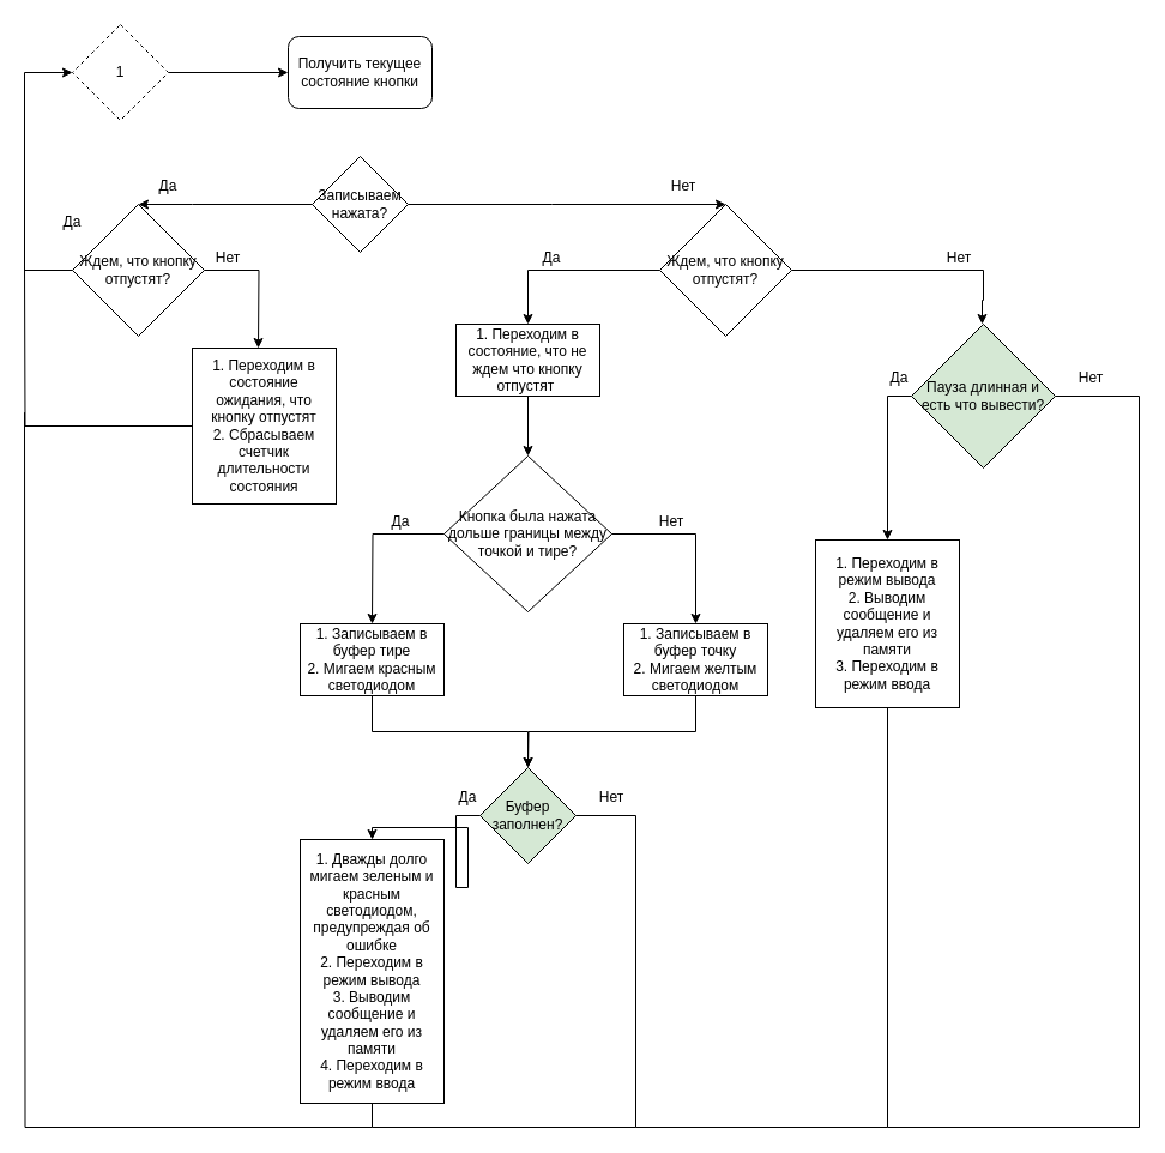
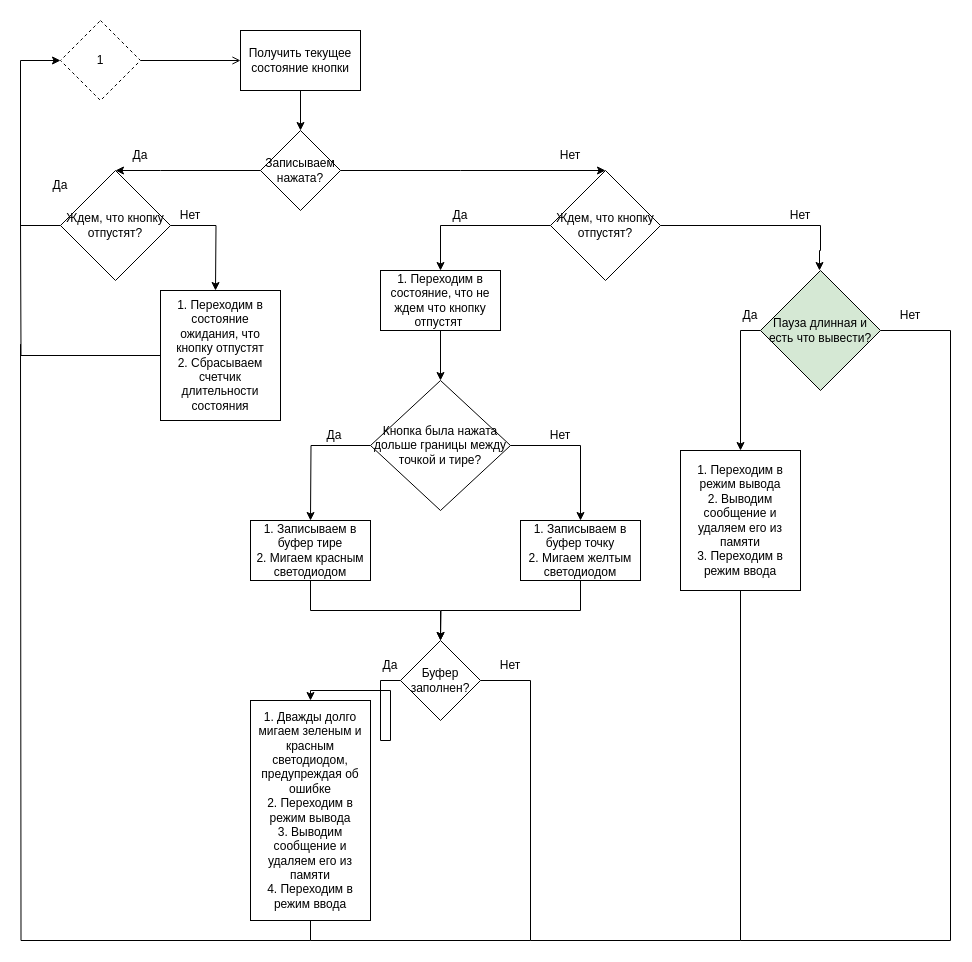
  <mxCell id="0" />
  <mxCell id="1" parent="0" />
- <mxCell id="2" value="" style="edgeStyle=orthogonalEdgeStyle;rounded=0;orthogonalLoop=1;jettySize=auto;html=1;" edge="1" parent="1" source="3" target="5"><mxGeometry relative="1" as="geometry" /></mxCell>
+ <mxCell id="2" value="" style="edgeStyle=orthogonalEdgeStyle;rounded=0;orthogonalLoop=1;jettySize=auto;html=1;endArrow=open;" edge="1" parent="1" source="3" target="5"><mxGeometry relative="1" as="geometry" /></mxCell>
  <mxCell id="3" value="1" style="rhombus;whiteSpace=wrap;html=1;dashed=1;" vertex="1" parent="1"><mxGeometry x="60" y="20" width="80" height="80" as="geometry" /></mxCell>
- <mxCell id="5" value="Получить текущее состояние кнопки" style="whiteSpace=wrap;html=1;rounded=1;" vertex="1" parent="1"><mxGeometry x="240" y="30" width="120" height="60" as="geometry" /></mxCell>
+ <mxCell id="4" value="" style="edgeStyle=orthogonalEdgeStyle;rounded=0;orthogonalLoop=1;jettySize=auto;html=1;" edge="1" parent="1" source="5" target="8"><mxGeometry relative="1" as="geometry" /></mxCell>
+ <mxCell id="5" value="Получить текущее состояние кнопки" style="rounded=0;whiteSpace=wrap;html=1;" vertex="1" parent="1"><mxGeometry x="240" y="30" width="120" height="60" as="geometry" /></mxCell>
  <mxCell id="6" value="" style="edgeStyle=orthogonalEdgeStyle;rounded=0;orthogonalLoop=1;jettySize=auto;html=1;entryX=0.5;entryY=0;entryDx=0;entryDy=0;" edge="1" parent="1" source="8" target="11"><mxGeometry relative="1" as="geometry"><mxPoint x="420" y="190" as="targetPoint" /><Array as="points"><mxPoint x="460" y="170" /><mxPoint x="460" y="170" /></Array></mxGeometry></mxCell>
  <mxCell id="7" value="" style="edgeStyle=orthogonalEdgeStyle;rounded=0;orthogonalLoop=1;jettySize=auto;html=1;entryX=0.5;entryY=0;entryDx=0;entryDy=0;" edge="1" parent="1" source="8" target="14"><mxGeometry relative="1" as="geometry"><Array as="points"><mxPoint x="160" y="170" /><mxPoint x="160" y="170" /></Array></mxGeometry></mxCell>
  <mxCell id="8" value="Записываем нажата?" style="rhombus;whiteSpace=wrap;html=1;rounded=0;" vertex="1" parent="1"><mxGeometry x="260" y="130" width="80" height="80" as="geometry" /></mxCell>
  <mxCell id="9" value="" style="edgeStyle=orthogonalEdgeStyle;rounded=0;orthogonalLoop=1;jettySize=auto;html=1;" edge="1" parent="1" source="11"><mxGeometry relative="1" as="geometry"><mxPoint x="819" y="270" as="targetPoint" /><Array as="points"><mxPoint x="820" y="225" /><mxPoint x="820" y="250" /><mxPoint x="819" y="250" /></Array></mxGeometry></mxCell>
  <mxCell id="10" value="" style="edgeStyle=orthogonalEdgeStyle;rounded=0;orthogonalLoop=1;jettySize=auto;html=1;entryX=0.5;entryY=0;entryDx=0;entryDy=0;" edge="1" parent="1" source="11" target="22"><mxGeometry relative="1" as="geometry" /></mxCell>
  <mxCell id="11" value="Ждем, что кнопку отпустят?" style="rhombus;whiteSpace=wrap;html=1;" vertex="1" parent="1"><mxGeometry x="550" y="170" width="110" height="110" as="geometry" /></mxCell>
  <mxCell id="12" value="" style="edgeStyle=orthogonalEdgeStyle;rounded=0;orthogonalLoop=1;jettySize=auto;html=1;entryX=0;entryY=0.5;entryDx=0;entryDy=0;exitX=0;exitY=0.5;exitDx=0;exitDy=0;" edge="1" parent="1" source="14" target="3"><mxGeometry relative="1" as="geometry"><mxPoint x="-35" y="225" as="targetPoint" /><Array as="points"><mxPoint x="20" y="225" /><mxPoint x="20" y="60" /></Array></mxGeometry></mxCell>
  <mxCell id="13" value="" style="edgeStyle=orthogonalEdgeStyle;rounded=0;orthogonalLoop=1;jettySize=auto;html=1;" edge="1" parent="1" source="14"><mxGeometry relative="1" as="geometry"><mxPoint x="215" y="290" as="targetPoint" /></mxGeometry></mxCell>
  <mxCell id="14" value="Ждем, что кнопку отпустят?" style="rhombus;whiteSpace=wrap;html=1;" vertex="1" parent="1"><mxGeometry x="60" y="170" width="110" height="110" as="geometry" /></mxCell>
  <mxCell id="15" value="Да" style="text;html=1;strokeColor=none;fillColor=none;align=center;verticalAlign=middle;whiteSpace=wrap;rounded=0;" vertex="1" parent="1"><mxGeometry x="110" y="140" width="60" height="30" as="geometry" /></mxCell>
  <mxCell id="16" value="Нет" style="text;html=1;strokeColor=none;fillColor=none;align=center;verticalAlign=middle;whiteSpace=wrap;rounded=0;" vertex="1" parent="1"><mxGeometry x="540" y="140" width="60" height="30" as="geometry" /></mxCell>
  <mxCell id="17" value="Да" style="text;html=1;strokeColor=none;fillColor=none;align=center;verticalAlign=middle;whiteSpace=wrap;rounded=0;" vertex="1" parent="1"><mxGeometry x="30" y="170" width="60" height="30" as="geometry" /></mxCell>
  <mxCell id="18" value="" style="edgeStyle=orthogonalEdgeStyle;rounded=0;orthogonalLoop=1;jettySize=auto;html=1;endArrow=none;endFill=0;" edge="1" parent="1" source="19"><mxGeometry relative="1" as="geometry"><mxPoint x="20" y="220" as="targetPoint" /></mxGeometry></mxCell>
  <mxCell id="19" value="1. Переходим в состояние ожидания, что кнопку отпустят&lt;br&gt;2. Сбрасываем счетчик длительности состояния" style="rounded=0;whiteSpace=wrap;html=1;" vertex="1" parent="1"><mxGeometry x="160" y="290" width="120" height="130" as="geometry" /></mxCell>
  <mxCell id="20" value="Нет" style="text;html=1;strokeColor=none;fillColor=none;align=center;verticalAlign=middle;whiteSpace=wrap;rounded=0;" vertex="1" parent="1"><mxGeometry x="160" y="200" width="60" height="30" as="geometry" /></mxCell>
  <mxCell id="21" value="" style="edgeStyle=orthogonalEdgeStyle;rounded=0;orthogonalLoop=1;jettySize=auto;html=1;" edge="1" parent="1" source="22" target="33"><mxGeometry relative="1" as="geometry" /></mxCell>
  <mxCell id="22" value="1. Переходим в состояние, что не ждем что кнопку отпустят&amp;nbsp;" style="whiteSpace=wrap;html=1;" vertex="1" parent="1"><mxGeometry x="380" y="270" width="120" height="60" as="geometry" /></mxCell>
  <mxCell id="23" value="Да" style="text;html=1;strokeColor=none;fillColor=none;align=center;verticalAlign=middle;whiteSpace=wrap;rounded=0;" vertex="1" parent="1"><mxGeometry x="430" y="200" width="60" height="30" as="geometry" /></mxCell>
  <mxCell id="24" value="Нет" style="text;html=1;strokeColor=none;fillColor=none;align=center;verticalAlign=middle;whiteSpace=wrap;rounded=0;" vertex="1" parent="1"><mxGeometry x="770" y="200" width="60" height="30" as="geometry" /></mxCell>
  <mxCell id="25" value="" style="edgeStyle=orthogonalEdgeStyle;rounded=0;orthogonalLoop=1;jettySize=auto;html=1;exitX=0;exitY=0.5;exitDx=0;exitDy=0;" edge="1" parent="1" source="27" target="29"><mxGeometry relative="1" as="geometry"><mxPoint x="740" y="330" as="sourcePoint" /></mxGeometry></mxCell>
  <mxCell id="26" value="" style="edgeStyle=orthogonalEdgeStyle;rounded=0;orthogonalLoop=1;jettySize=auto;html=1;endArrow=none;endFill=0;" edge="1" parent="1" source="27"><mxGeometry relative="1" as="geometry"><mxPoint x="740" y="940" as="targetPoint" /><Array as="points"><mxPoint x="950" y="330" /><mxPoint x="950" y="940" /></Array></mxGeometry></mxCell>
  <mxCell id="27" value="Пауза длинная и есть что вывести?" style="rhombus;whiteSpace=wrap;html=1;fillColor=#d5e8d4;" vertex="1" parent="1"><mxGeometry x="760" y="270" width="120" height="120" as="geometry" /></mxCell>
  <mxCell id="28" value="" style="edgeStyle=orthogonalEdgeStyle;rounded=0;orthogonalLoop=1;jettySize=auto;html=1;endArrow=none;endFill=0;" edge="1" parent="1" source="29"><mxGeometry relative="1" as="geometry"><mxPoint x="530" y="940" as="targetPoint" /><Array as="points"><mxPoint x="740" y="940" /></Array></mxGeometry></mxCell>
  <mxCell id="29" value="1. Переходим в режим вывода&lt;br&gt;2. Выводим сообщение и удаляем его из памяти&lt;br&gt;3. Переходим в режим ввода" style="whiteSpace=wrap;html=1;" vertex="1" parent="1"><mxGeometry x="680" y="450" width="120" height="140" as="geometry" /></mxCell>
  <mxCell id="30" value="Да" style="text;html=1;strokeColor=none;fillColor=none;align=center;verticalAlign=middle;whiteSpace=wrap;rounded=0;" vertex="1" parent="1"><mxGeometry x="720" y="300" width="60" height="30" as="geometry" /></mxCell>
  <mxCell id="31" value="" style="edgeStyle=orthogonalEdgeStyle;rounded=0;orthogonalLoop=1;jettySize=auto;html=1;" edge="1" parent="1" source="33"><mxGeometry relative="1" as="geometry"><mxPoint x="310" y="520" as="targetPoint" /></mxGeometry></mxCell>
  <mxCell id="32" value="" style="edgeStyle=orthogonalEdgeStyle;rounded=0;orthogonalLoop=1;jettySize=auto;html=1;" edge="1" parent="1" source="33" target="38"><mxGeometry relative="1" as="geometry" /></mxCell>
  <mxCell id="33" value="Кнопка была нажата дольше границы между точкой и тире?" style="rhombus;whiteSpace=wrap;html=1;" vertex="1" parent="1"><mxGeometry x="370" y="380" width="140" height="130" as="geometry" /></mxCell>
  <mxCell id="34" value="" style="edgeStyle=orthogonalEdgeStyle;rounded=0;orthogonalLoop=1;jettySize=auto;html=1;entryX=0.5;entryY=0;entryDx=0;entryDy=0;exitX=0.5;exitY=1;exitDx=0;exitDy=0;" edge="1" parent="1" source="35" target="42"><mxGeometry relative="1" as="geometry"><mxPoint x="310" y="660" as="targetPoint" /></mxGeometry></mxCell>
  <mxCell id="35" value="1. Записываем в буфер тире&lt;br&gt;2. Мигаем красным светодиодом" style="rounded=0;whiteSpace=wrap;html=1;" vertex="1" parent="1"><mxGeometry x="250" y="520" width="120" height="60" as="geometry" /></mxCell>
  <mxCell id="36" value="Да" style="text;html=1;strokeColor=none;fillColor=none;align=center;verticalAlign=middle;whiteSpace=wrap;rounded=0;" vertex="1" parent="1"><mxGeometry x="304" y="420" width="60" height="30" as="geometry" /></mxCell>
  <mxCell id="37" value="" style="edgeStyle=orthogonalEdgeStyle;rounded=0;orthogonalLoop=1;jettySize=auto;html=1;exitX=0.5;exitY=1;exitDx=0;exitDy=0;" edge="1" parent="1" source="38"><mxGeometry relative="1" as="geometry"><mxPoint x="440" y="640" as="targetPoint" /></mxGeometry></mxCell>
  <mxCell id="38" value="1. Записываем в буфер точку&lt;br&gt;2. Мигаем желтым светодиодом" style="whiteSpace=wrap;html=1;" vertex="1" parent="1"><mxGeometry x="520" y="520" width="120" height="60" as="geometry" /></mxCell>
  <mxCell id="39" value="Нет" style="text;html=1;strokeColor=none;fillColor=none;align=center;verticalAlign=middle;whiteSpace=wrap;rounded=0;" vertex="1" parent="1"><mxGeometry x="530" y="420" width="60" height="30" as="geometry" /></mxCell>
  <mxCell id="40" value="" style="edgeStyle=orthogonalEdgeStyle;rounded=0;orthogonalLoop=1;jettySize=auto;html=1;" edge="1" parent="1" source="42" target="44"><mxGeometry relative="1" as="geometry"><Array as="points"><mxPoint x="380" y="680" /><mxPoint x="380" y="740" /><mxPoint x="390" y="740" /><mxPoint x="390" y="690" /><mxPoint x="310" y="690" /></Array></mxGeometry></mxCell>
  <mxCell id="41" value="" style="edgeStyle=orthogonalEdgeStyle;rounded=0;orthogonalLoop=1;jettySize=auto;html=1;endArrow=none;endFill=0;" edge="1" parent="1" source="42"><mxGeometry relative="1" as="geometry"><mxPoint x="310" y="940" as="targetPoint" /><Array as="points"><mxPoint x="530" y="680" /><mxPoint x="530" y="940" /></Array></mxGeometry></mxCell>
- <mxCell id="42" value="Буфер заполнен?" style="rhombus;whiteSpace=wrap;html=1;fillColor=#d5e8d4;" vertex="1" parent="1"><mxGeometry x="400" y="640" width="80" height="80" as="geometry" /></mxCell>
+ <mxCell id="42" value="Буфер заполнен?" style="rhombus;whiteSpace=wrap;html=1;" vertex="1" parent="1"><mxGeometry x="400" y="640" width="80" height="80" as="geometry" /></mxCell>
  <mxCell id="43" value="" style="edgeStyle=orthogonalEdgeStyle;rounded=0;orthogonalLoop=1;jettySize=auto;html=1;exitX=0.5;exitY=1;exitDx=0;exitDy=0;endArrow=none;endFill=0;" edge="1" parent="1" source="44"><mxGeometry relative="1" as="geometry"><mxPoint x="20" y="343.6" as="targetPoint" /></mxGeometry></mxCell>
  <mxCell id="44" value="1. Дважды долго мигаем зеленым и красным светодиодом, предупреждая об ошибке&lt;br&gt;2. Переходим в режим вывода&lt;br&gt;3. Выводим сообщение и удаляем его из памяти&lt;br&gt;4. Переходим в режим ввода" style="whiteSpace=wrap;html=1;" vertex="1" parent="1"><mxGeometry x="250" y="700" width="120" height="220" as="geometry" /></mxCell>
  <mxCell id="45" value="Нет" style="text;html=1;strokeColor=none;fillColor=none;align=center;verticalAlign=middle;whiteSpace=wrap;rounded=0;" vertex="1" parent="1"><mxGeometry x="880" y="300" width="60" height="30" as="geometry" /></mxCell>
  <mxCell id="46" value="Да" style="text;html=1;strokeColor=none;fillColor=none;align=center;verticalAlign=middle;whiteSpace=wrap;rounded=0;" vertex="1" parent="1"><mxGeometry x="360" y="650" width="60" height="30" as="geometry" /></mxCell>
  <mxCell id="47" value="Нет" style="text;html=1;strokeColor=none;fillColor=none;align=center;verticalAlign=middle;whiteSpace=wrap;rounded=0;" vertex="1" parent="1"><mxGeometry x="480" y="650" width="60" height="30" as="geometry" /></mxCell>
